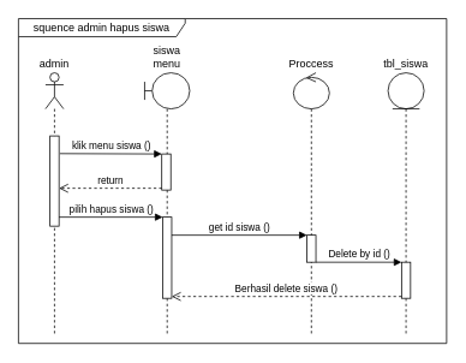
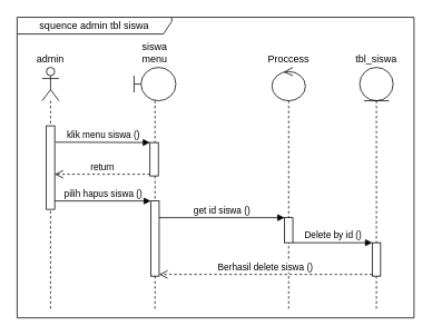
  <mxCell id="0" />
  <mxCell id="1" parent="0" />
  <mxCell id="2" value="siswa menu" style="shape=umlLifeline;participant=umlBoundary;perimeter=lifelinePerimeter;whiteSpace=wrap;html=1;container=1;collapsible=0;recursiveResize=0;verticalAlign=bottom;spacingTop=36;outlineConnect=0;labelPosition=center;verticalLabelPosition=top;align=center;fontSize=12;" parent="1" vertex="1"><mxGeometry x="160" y="80" width="50" height="290" as="geometry" /></mxCell>
  <mxCell id="3" value="" style="html=1;points=[];perimeter=orthogonalPerimeter;" parent="2" vertex="1"><mxGeometry x="19" y="90" width="10" height="40" as="geometry" /></mxCell>
  <mxCell id="4" value="" style="html=1;points=[];perimeter=orthogonalPerimeter;" parent="2" vertex="1"><mxGeometry x="20" y="160" width="10" height="90" as="geometry" /></mxCell>
  <mxCell id="5" value="Proccess" style="shape=umlLifeline;participant=umlControl;perimeter=lifelinePerimeter;whiteSpace=wrap;html=1;container=1;collapsible=0;recursiveResize=0;verticalAlign=bottom;spacingTop=36;outlineConnect=0;fontSize=12;labelPosition=center;verticalLabelPosition=top;align=center;" parent="1" vertex="1"><mxGeometry x="325" y="80" width="40" height="290" as="geometry" /></mxCell>
  <mxCell id="6" value="" style="html=1;points=[];perimeter=orthogonalPerimeter;" parent="5" vertex="1"><mxGeometry x="15" y="180" width="10" height="30" as="geometry" /></mxCell>
  <mxCell id="7" value="tbl_siswa" style="shape=umlLifeline;participant=umlEntity;perimeter=lifelinePerimeter;whiteSpace=wrap;html=1;container=1;collapsible=0;recursiveResize=0;verticalAlign=bottom;spacingTop=36;outlineConnect=0;fontSize=12;labelPosition=center;verticalLabelPosition=top;align=center;" parent="1" vertex="1"><mxGeometry x="430" y="80" width="40" height="290" as="geometry" /></mxCell>
  <mxCell id="8" value="" style="html=1;points=[];perimeter=orthogonalPerimeter;" parent="7" vertex="1"><mxGeometry x="15" y="210" width="10" height="40" as="geometry" /></mxCell>
  <mxCell id="9" value="admin" style="shape=umlLifeline;participant=umlActor;perimeter=lifelinePerimeter;whiteSpace=wrap;html=1;container=1;collapsible=0;recursiveResize=0;verticalAlign=bottom;spacingTop=36;outlineConnect=0;fontSize=12;labelPosition=center;verticalLabelPosition=top;align=center;" parent="1" vertex="1"><mxGeometry x="50" y="80" width="20" height="290" as="geometry" /></mxCell>
  <mxCell id="10" value="" style="html=1;points=[];perimeter=orthogonalPerimeter;fontSize=12;" parent="9" vertex="1"><mxGeometry x="5" y="70" width="10" height="100" as="geometry" /></mxCell>
  <mxCell id="11" value="klik menu siswa ()" style="html=1;verticalAlign=bottom;endArrow=block;entryX=0;entryY=0;rounded=0;exitX=1.1;exitY=0.196;exitDx=0;exitDy=0;exitPerimeter=0;" parent="1" source="10" target="3" edge="1"><mxGeometry relative="1" as="geometry"><mxPoint x="70" y="170" as="sourcePoint" /></mxGeometry></mxCell>
  <mxCell id="12" value="return" style="html=1;verticalAlign=bottom;endArrow=open;dashed=1;endSize=8;exitX=0;exitY=0.95;rounded=0;" parent="1" source="3" target="10" edge="1"><mxGeometry relative="1" as="geometry"><mxPoint x="169" y="246" as="targetPoint" /></mxGeometry></mxCell>
  <mxCell id="13" value="pilih hapus siswa ()" style="html=1;verticalAlign=bottom;endArrow=block;entryX=0;entryY=0;rounded=0;" parent="1" source="10" target="4" edge="1"><mxGeometry relative="1" as="geometry"><mxPoint x="110" y="240" as="sourcePoint" /></mxGeometry></mxCell>
  <mxCell id="14" value="get id siswa ()" style="html=1;verticalAlign=bottom;endArrow=block;entryX=0;entryY=0;rounded=0;" parent="1" source="4" target="6" edge="1"><mxGeometry relative="1" as="geometry"><mxPoint x="235" y="260" as="sourcePoint" /></mxGeometry></mxCell>
  <mxCell id="15" value="Delete by id ()" style="html=1;verticalAlign=bottom;endArrow=block;entryX=0;entryY=0;rounded=0;" parent="1" source="6" target="8" edge="1"><mxGeometry relative="1" as="geometry"><mxPoint x="375" y="290" as="sourcePoint" /></mxGeometry></mxCell>
  <mxCell id="16" value="Berhasil delete siswa ()" style="html=1;verticalAlign=bottom;endArrow=open;dashed=1;endSize=8;exitX=0;exitY=0.95;rounded=0;" parent="1" source="8" target="4" edge="1"><mxGeometry relative="1" as="geometry"><mxPoint x="375" y="366" as="targetPoint" /></mxGeometry></mxCell>
- <mxCell id="17" value="squence admin hapus siswa" style="shape=umlFrame;whiteSpace=wrap;html=1;width=185;height=20;" parent="1" vertex="1"><mxGeometry x="20" y="20" width="475" height="360" as="geometry" /></mxCell>
+ <mxCell id="17" value="squence admin tbl siswa" style="shape=umlFrame;whiteSpace=wrap;html=1;width=185;height=20;" parent="1" vertex="1"><mxGeometry x="20" y="20" width="475" height="360" as="geometry" /></mxCell>
